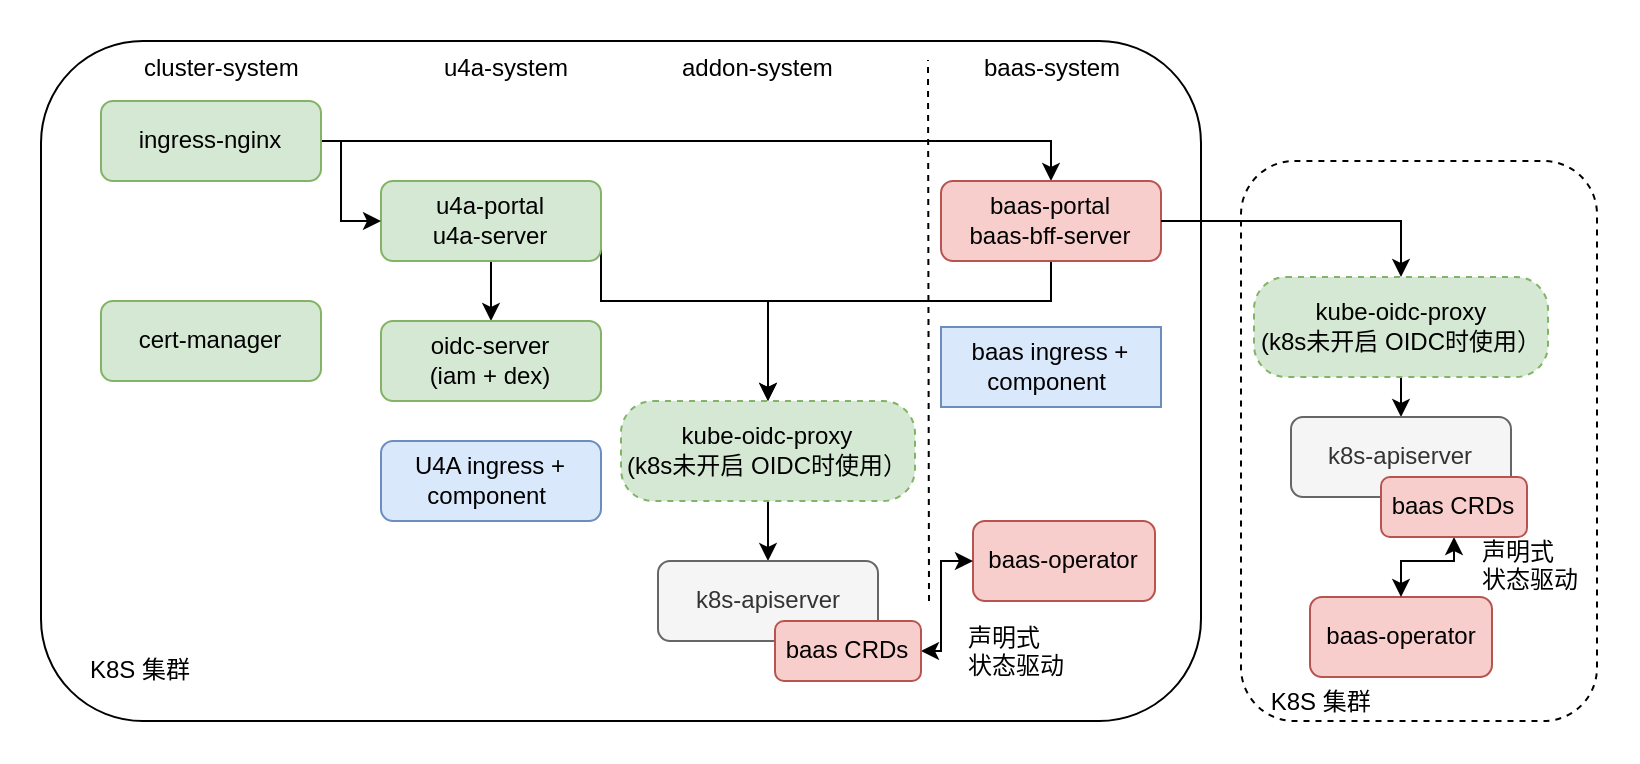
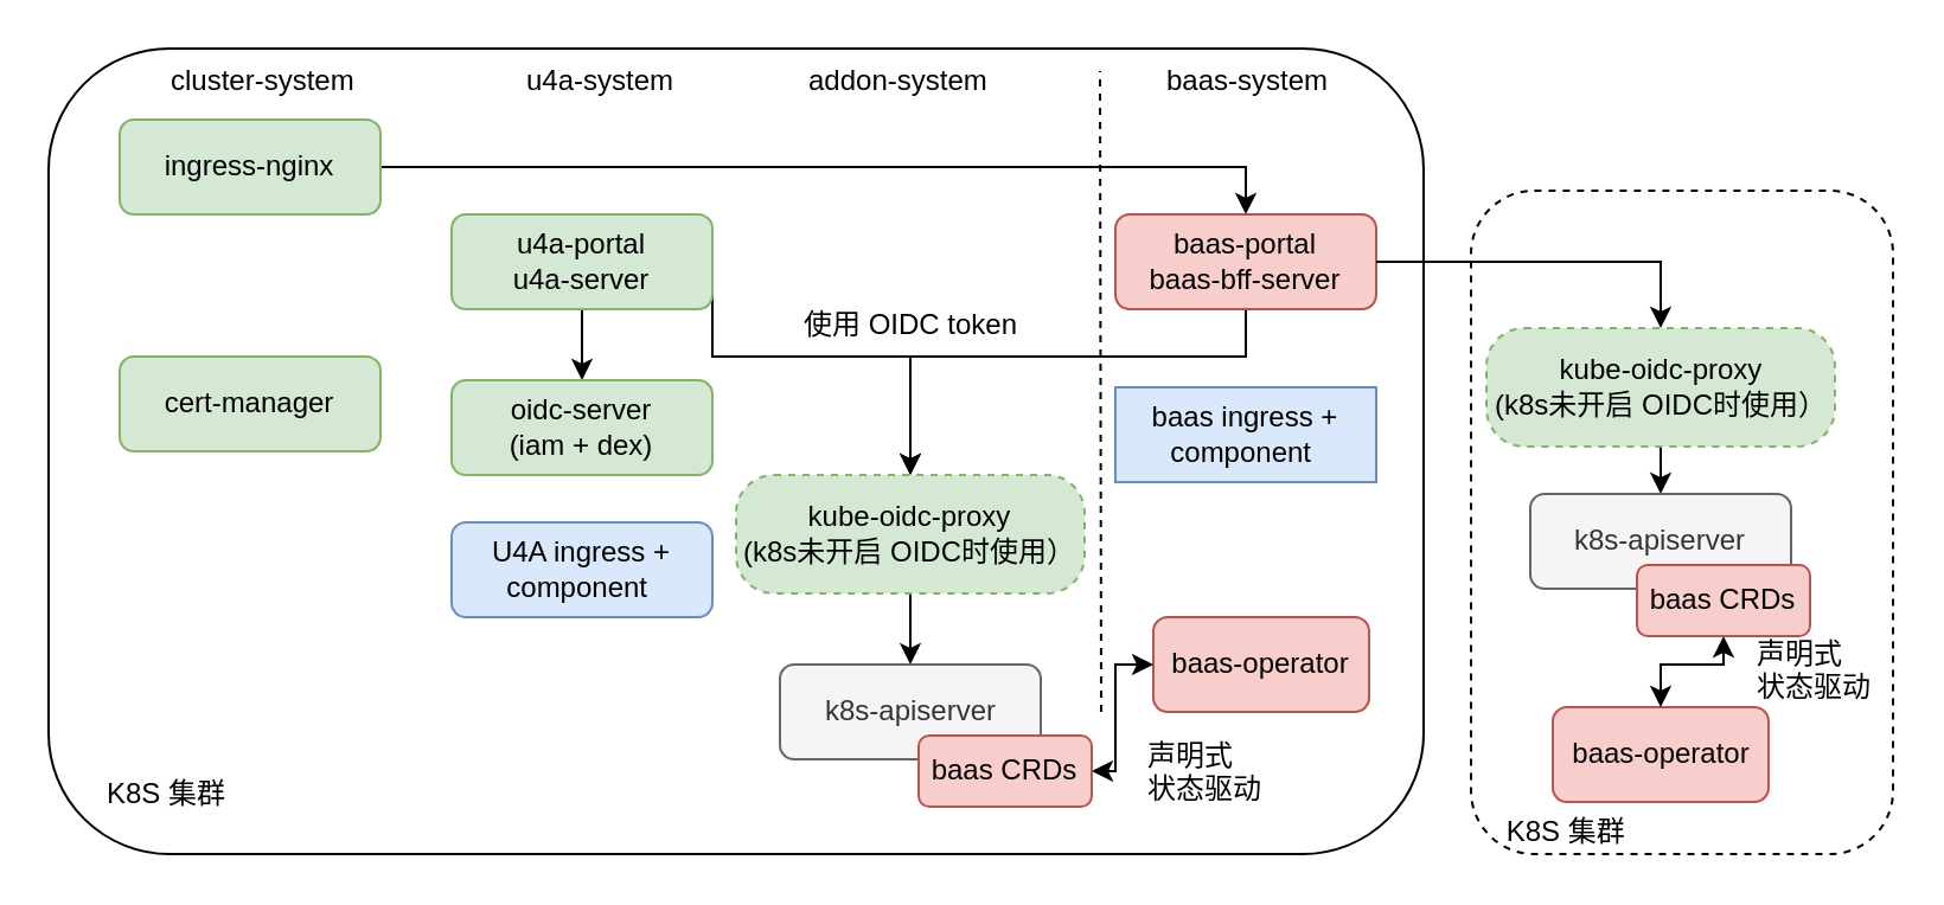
  <mxCell id="0" />
  <mxCell id="1" parent="0" />
  <mxCell id="2" value="" style="rounded=1;whiteSpace=wrap;html=1;" parent="1" vertex="1"><mxGeometry x="20" y="20" width="580" height="340" as="geometry" /></mxCell>
  <mxCell id="3" style="edgeStyle=orthogonalEdgeStyle;rounded=0;orthogonalLoop=1;jettySize=auto;html=1;exitX=1;exitY=0.5;exitDx=0;exitDy=0;entryX=0.5;entryY=0;entryDx=0;entryDy=0;" parent="1" source="5" target="7" edge="1"><mxGeometry relative="1" as="geometry"><Array as="points"><mxPoint x="300" y="150" /><mxPoint x="384" y="150" /></Array></mxGeometry></mxCell>
  <mxCell id="4" style="edgeStyle=orthogonalEdgeStyle;rounded=0;orthogonalLoop=1;jettySize=auto;html=1;exitX=0.5;exitY=1;exitDx=0;exitDy=0;entryX=0.5;entryY=0;entryDx=0;entryDy=0;" parent="1" source="5" target="10" edge="1"><mxGeometry relative="1" as="geometry" /></mxCell>
  <mxCell id="5" value="u4a-portal&lt;br&gt;u4a-server" style="rounded=1;whiteSpace=wrap;html=1;fillColor=#d5e8d4;strokeColor=#82b366;" parent="1" vertex="1"><mxGeometry x="190" y="90" width="110" height="40" as="geometry" /></mxCell>
  <mxCell id="6" style="edgeStyle=orthogonalEdgeStyle;rounded=0;orthogonalLoop=1;jettySize=auto;html=1;exitX=0.5;exitY=1;exitDx=0;exitDy=0;entryX=0.5;entryY=0;entryDx=0;entryDy=0;" parent="1" source="7" target="8" edge="1"><mxGeometry relative="1" as="geometry" /></mxCell>
  <mxCell id="7" value="kube-oidc-proxy&lt;br&gt;(k8s未开启 OIDC时使用）" style="rounded=1;whiteSpace=wrap;html=1;dashed=1;arcSize=32;fillColor=#d5e8d4;strokeColor=#82b366;" parent="1" vertex="1"><mxGeometry x="310" y="200" width="147" height="50" as="geometry" /></mxCell>
  <mxCell id="8" value="k8s-apiserver" style="rounded=1;whiteSpace=wrap;html=1;fillColor=#f5f5f5;strokeColor=#666666;fontColor=#333333;" parent="1" vertex="1"><mxGeometry x="328.5" y="280" width="110" height="40" as="geometry" /></mxCell>
  <mxCell id="9" value="u4a-system" style="text;html=1;" parent="1" vertex="1"><mxGeometry x="220" y="20" width="90" height="30" as="geometry" /></mxCell>
  <mxCell id="10" value="oidc-server&lt;br&gt;(iam + dex)" style="rounded=1;whiteSpace=wrap;html=1;fillColor=#d5e8d4;strokeColor=#82b366;" parent="1" vertex="1"><mxGeometry x="190" y="160" width="110" height="40" as="geometry" /></mxCell>
  <mxCell id="11" value="addon-system" style="text;html=1;" parent="1" vertex="1"><mxGeometry x="338.5" y="20" width="90" height="30" as="geometry" /></mxCell>
  <mxCell id="12" value="baas-system" style="text;html=1;" parent="1" vertex="1"><mxGeometry x="490" y="20" width="90" height="30" as="geometry" /></mxCell>
  <mxCell id="13" style="edgeStyle=orthogonalEdgeStyle;rounded=0;orthogonalLoop=1;jettySize=auto;html=1;exitX=0.5;exitY=1;exitDx=0;exitDy=0;entryX=0.5;entryY=0;entryDx=0;entryDy=0;" parent="1" source="19" target="7" edge="1"><mxGeometry relative="1" as="geometry"><mxPoint x="470" y="170" as="sourcePoint" /><Array as="points"><mxPoint x="525" y="150" /><mxPoint x="384" y="150" /></Array></mxGeometry></mxCell>
  <mxCell id="14" value="cluster-system" style="text;html=1;" parent="1" vertex="1"><mxGeometry x="70" y="20" width="90" height="30" as="geometry" /></mxCell>
- <mxCell id="15" style="edgeStyle=orthogonalEdgeStyle;rounded=0;orthogonalLoop=1;jettySize=auto;html=1;exitX=1;exitY=0.5;exitDx=0;exitDy=0;" parent="1" source="17" target="5" edge="1"><mxGeometry relative="1" as="geometry"><Array as="points"><mxPoint x="170" y="70" /><mxPoint x="170" y="110" /></Array></mxGeometry></mxCell>
  <mxCell id="16" style="edgeStyle=orthogonalEdgeStyle;rounded=0;orthogonalLoop=1;jettySize=auto;html=1;exitX=1;exitY=0.5;exitDx=0;exitDy=0;entryX=0.5;entryY=0;entryDx=0;entryDy=0;" parent="1" source="17" target="19" edge="1"><mxGeometry relative="1" as="geometry" /></mxCell>
  <mxCell id="17" value="ingress-nginx" style="rounded=1;whiteSpace=wrap;html=1;fillColor=#d5e8d4;strokeColor=#82b366;" parent="1" vertex="1"><mxGeometry x="50" y="50" width="110" height="40" as="geometry" /></mxCell>
  <mxCell id="18" value="cert-manager" style="rounded=1;whiteSpace=wrap;html=1;fillColor=#d5e8d4;strokeColor=#82b366;" parent="1" vertex="1"><mxGeometry x="50" y="150" width="110" height="40" as="geometry" /></mxCell>
  <mxCell id="19" value="baas-portal&lt;br&gt;baas-bff-server" style="rounded=1;whiteSpace=wrap;html=1;fillColor=#f8cecc;strokeColor=#b85450;" parent="1" vertex="1"><mxGeometry x="470" y="90" width="110" height="40" as="geometry" /></mxCell>
  <mxCell id="20" value="K8S 集群" style="text;html=1;strokeColor=none;fillColor=none;align=center;verticalAlign=middle;whiteSpace=wrap;rounded=0;dashed=1;" parent="1" vertex="1"><mxGeometry x="40" y="325" width="60" height="20" as="geometry" /></mxCell>
  <mxCell id="21" value="&amp;nbsp; &amp;nbsp; K8S 集群" style="rounded=1;whiteSpace=wrap;html=1;dashed=1;align=left;verticalAlign=bottom;" parent="1" vertex="1"><mxGeometry x="620" y="80" width="178" height="280" as="geometry" /></mxCell>
  <mxCell id="22" style="edgeStyle=orthogonalEdgeStyle;rounded=0;orthogonalLoop=1;jettySize=auto;html=1;exitX=0.5;exitY=1;exitDx=0;exitDy=0;entryX=0.5;entryY=0;entryDx=0;entryDy=0;" parent="1" source="23" target="24" edge="1"><mxGeometry relative="1" as="geometry" /></mxCell>
  <mxCell id="23" value="kube-oidc-proxy&lt;br&gt;(k8s未开启 OIDC时使用）" style="rounded=1;whiteSpace=wrap;html=1;dashed=1;arcSize=32;fillColor=#d5e8d4;strokeColor=#82b366;" parent="1" vertex="1"><mxGeometry x="626.5" y="138" width="147" height="50" as="geometry" /></mxCell>
  <mxCell id="24" value="k8s-apiserver" style="rounded=1;whiteSpace=wrap;html=1;fillColor=#f5f5f5;strokeColor=#666666;fontColor=#333333;" parent="1" vertex="1"><mxGeometry x="645" y="208" width="110" height="40" as="geometry" /></mxCell>
  <mxCell id="25" style="edgeStyle=orthogonalEdgeStyle;rounded=0;orthogonalLoop=1;jettySize=auto;html=1;exitX=1;exitY=0.5;exitDx=0;exitDy=0;" parent="1" source="19" target="23" edge="1"><mxGeometry relative="1" as="geometry" /></mxCell>
+ <mxCell id="26" value="使用 OIDC token" style="text;html=1;" parent="1" vertex="1"><mxGeometry x="337" y="123" width="100" height="30" as="geometry" /></mxCell>
  <mxCell id="27" value="baas-operator" style="rounded=1;whiteSpace=wrap;html=1;fillColor=#f8cecc;strokeColor=#b85450;" parent="1" vertex="1"><mxGeometry x="486" y="260" width="91" height="40" as="geometry" /></mxCell>
  <mxCell id="28" style="edgeStyle=orthogonalEdgeStyle;rounded=0;orthogonalLoop=1;jettySize=auto;html=1;exitX=1;exitY=0.5;exitDx=0;exitDy=0;entryX=0;entryY=0.5;entryDx=0;entryDy=0;startArrow=classic;startFill=1;" parent="1" source="29" target="27" edge="1"><mxGeometry relative="1" as="geometry"><Array as="points"><mxPoint x="470" y="325" /><mxPoint x="470" y="280" /></Array></mxGeometry></mxCell>
  <mxCell id="29" value="baas CRDs" style="rounded=1;whiteSpace=wrap;html=1;fillColor=#f8cecc;strokeColor=#b85450;" parent="1" vertex="1"><mxGeometry x="387" y="310" width="73" height="30" as="geometry" /></mxCell>
  <mxCell id="30" value="baas-operator" style="rounded=1;whiteSpace=wrap;html=1;fillColor=#f8cecc;strokeColor=#b85450;" parent="1" vertex="1"><mxGeometry x="654.5" y="298" width="91" height="40" as="geometry" /></mxCell>
  <mxCell id="31" style="edgeStyle=orthogonalEdgeStyle;rounded=0;orthogonalLoop=1;jettySize=auto;html=1;exitX=0.5;exitY=1;exitDx=0;exitDy=0;entryX=0.5;entryY=0;entryDx=0;entryDy=0;startArrow=classic;startFill=1;" parent="1" source="32" target="30" edge="1"><mxGeometry relative="1" as="geometry"><Array as="points"><mxPoint x="727" y="280" /><mxPoint x="700" y="280" /></Array></mxGeometry></mxCell>
  <mxCell id="32" value="baas CRDs" style="rounded=1;whiteSpace=wrap;html=1;fillColor=#f8cecc;strokeColor=#b85450;" parent="1" vertex="1"><mxGeometry x="690" y="238" width="73" height="30" as="geometry" /></mxCell>
  <mxCell id="33" value="" style="endArrow=none;dashed=1;html=1;" parent="1" edge="1"><mxGeometry width="50" height="50" relative="1" as="geometry"><mxPoint x="464" y="300" as="sourcePoint" /><mxPoint x="463.5" y="29.5" as="targetPoint" /></mxGeometry></mxCell>
  <mxCell id="34" value="U4A ingress + component&amp;nbsp;" style="rounded=1;whiteSpace=wrap;html=1;fillColor=#dae8fc;strokeColor=#6c8ebf;" parent="1" vertex="1"><mxGeometry x="190" y="220" width="110" height="40" as="geometry" /></mxCell>
  <mxCell id="35" value="baas ingress + component&amp;nbsp;" style="whiteSpace=wrap;html=1;fillColor=#dae8fc;strokeColor=#6c8ebf;rounded=0;" parent="1" vertex="1"><mxGeometry x="470" y="163" width="110" height="40" as="geometry" /></mxCell>
  <mxCell id="36" value="声明式&lt;br&gt;状态驱动" style="text;html=1;" parent="1" vertex="1"><mxGeometry x="482" y="305" width="59" height="38" as="geometry" /></mxCell>
  <mxCell id="37" value="声明式&lt;br&gt;状态驱动" style="text;html=1;" parent="1" vertex="1"><mxGeometry x="739" y="262" width="59" height="38" as="geometry" /></mxCell>
